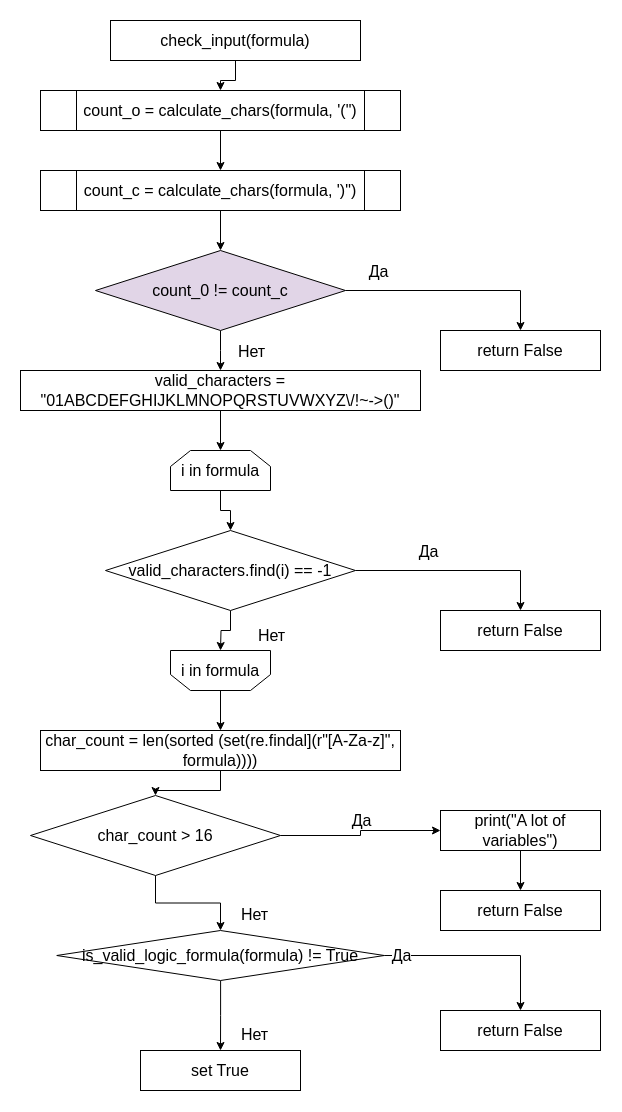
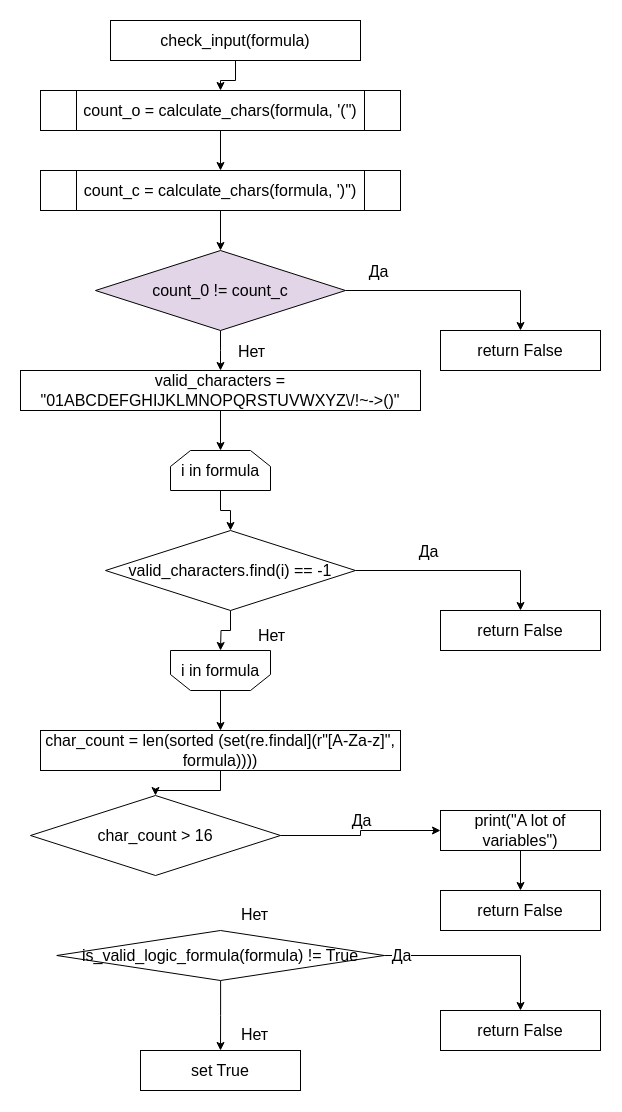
  <mxCell id="0" />
  <mxCell id="1" parent="0" />
  <mxCell id="2" style="edgeStyle=orthogonalEdgeStyle;rounded=0;orthogonalLoop=1;jettySize=auto;html=1;fontSize=16;" parent="1" source="3" target="5" edge="1"><mxGeometry relative="1" as="geometry" /></mxCell>
  <mxCell id="3" value="&lt;font style=&quot;font-size: 16px;&quot;&gt;check_input(formula)&lt;/font&gt;" style="rounded=1;whiteSpace=wrap;html=1;arcSize=0;strokeWidth=1;fontSize=16;" parent="1" vertex="1"><mxGeometry x="110" y="20" width="250" height="40" as="geometry" /></mxCell>
  <mxCell id="4" style="edgeStyle=orthogonalEdgeStyle;rounded=0;orthogonalLoop=1;jettySize=auto;html=1;fontSize=16;" parent="1" source="5" target="6" edge="1"><mxGeometry relative="1" as="geometry" /></mxCell>
  <mxCell id="5" value="count_o = calculate_chars(formula, '(&quot;)" style="shape=process;whiteSpace=wrap;html=1;backgroundOutline=1;fontSize=16;" parent="1" vertex="1"><mxGeometry x="40" y="90" width="360" height="40" as="geometry" /></mxCell>
  <mxCell id="6" value="count_c = calculate_chars(formula, ')&quot;)" style="shape=process;whiteSpace=wrap;html=1;backgroundOutline=1;fontSize=16;" parent="1" vertex="1"><mxGeometry x="40" y="170" width="360" height="40" as="geometry" /></mxCell>
  <mxCell id="7" style="edgeStyle=orthogonalEdgeStyle;rounded=0;orthogonalLoop=1;jettySize=auto;html=1;entryX=0.5;entryY=0;entryDx=0;entryDy=0;fontSize=16;" parent="1" source="11" target="12" edge="1"><mxGeometry relative="1" as="geometry"><mxPoint x="520" y="326" as="targetPoint" /><Array as="points"><mxPoint x="520" y="290" /></Array></mxGeometry></mxCell>
  <mxCell id="8" value="&lt;font style=&quot;font-size: 16px;&quot;&gt;Да&lt;/font&gt;" style="edgeLabel;html=1;align=center;verticalAlign=middle;resizable=0;points=[];fontSize=16;" parent="7" connectable="0" vertex="1"><mxGeometry x="-0.265" relative="1" as="geometry"><mxPoint x="-47" y="-20" as="offset" /></mxGeometry></mxCell>
  <mxCell id="9" style="edgeStyle=orthogonalEdgeStyle;rounded=0;orthogonalLoop=1;jettySize=auto;html=1;fontSize=16;" parent="1" source="11" edge="1"><mxGeometry relative="1" as="geometry"><mxPoint x="220" y="370" as="targetPoint" /></mxGeometry></mxCell>
  <mxCell id="10" value="&lt;font style=&quot;font-size: 16px;&quot;&gt;Нет&lt;/font&gt;" style="edgeLabel;html=1;align=center;verticalAlign=middle;resizable=0;points=[];fontSize=16;" parent="9" connectable="0" vertex="1"><mxGeometry x="-0.144" y="-1" relative="1" as="geometry"><mxPoint x="31" y="3" as="offset" /></mxGeometry></mxCell>
  <mxCell id="11" value="count_0 != count_c" style="rhombus;whiteSpace=wrap;html=1;fontSize=16;fillColor=#e1d5e7;" parent="1" vertex="1"><mxGeometry x="95" y="250" width="250" height="80" as="geometry" /></mxCell>
  <mxCell id="12" value="&lt;font style=&quot;font-size: 16px;&quot;&gt;return False&lt;/font&gt;" style="rounded=1;whiteSpace=wrap;html=1;arcSize=0;strokeWidth=1;fontSize=16;" parent="1" vertex="1"><mxGeometry x="440" y="330" width="160" height="40" as="geometry" /></mxCell>
  <mxCell id="13" style="edgeStyle=orthogonalEdgeStyle;rounded=0;orthogonalLoop=1;jettySize=auto;html=1;fontSize=16;" parent="1" source="6" edge="1"><mxGeometry relative="1" as="geometry"><mxPoint x="220" y="250" as="targetPoint" /><Array as="points"><mxPoint x="220" y="250" /></Array></mxGeometry></mxCell>
  <mxCell id="14" style="edgeStyle=orthogonalEdgeStyle;rounded=0;orthogonalLoop=1;jettySize=auto;html=1;entryX=0.5;entryY=0;entryDx=0;entryDy=0;fontSize=16;" parent="1" source="15" target="17" edge="1"><mxGeometry relative="1" as="geometry" /></mxCell>
  <mxCell id="15" value="valid_characters = &quot;01ABCDEFGHIJKLMNOPQRSTUVWXYZ\/!~-&amp;gt;()&quot;" style="rounded=0;whiteSpace=wrap;html=1;fontSize=16;" parent="1" vertex="1"><mxGeometry x="20" y="370" width="400" height="40" as="geometry" /></mxCell>
  <mxCell id="16" style="edgeStyle=orthogonalEdgeStyle;rounded=0;orthogonalLoop=1;jettySize=auto;html=1;entryX=0.5;entryY=0;entryDx=0;entryDy=0;fontSize=16;" parent="1" source="17" target="22" edge="1"><mxGeometry relative="1" as="geometry" /></mxCell>
  <mxCell id="17" value="&lt;font style=&quot;font-size: 16px;&quot;&gt;i in formula&lt;/font&gt;" style="shape=loopLimit;whiteSpace=wrap;html=1;fontFamily=Helvetica;fontSize=16;fontColor=default;labelBackgroundColor=default;" parent="1" vertex="1"><mxGeometry x="170" y="450" width="100" height="40" as="geometry" /></mxCell>
  <mxCell id="18" style="edgeStyle=orthogonalEdgeStyle;rounded=0;orthogonalLoop=1;jettySize=auto;html=1;entryX=0.5;entryY=0;entryDx=0;entryDy=0;fontSize=16;" parent="1" source="22" target="23" edge="1"><mxGeometry relative="1" as="geometry" /></mxCell>
  <mxCell id="19" value="&lt;font style=&quot;font-size: 16px;&quot;&gt;Да&lt;/font&gt;" style="edgeLabel;html=1;align=center;verticalAlign=middle;resizable=0;points=[];fontSize=16;" parent="18" connectable="0" vertex="1"><mxGeometry x="-0.527" y="-2" relative="1" as="geometry"><mxPoint x="24" y="-22" as="offset" /></mxGeometry></mxCell>
  <mxCell id="20" style="edgeStyle=orthogonalEdgeStyle;rounded=0;orthogonalLoop=1;jettySize=auto;html=1;fontSize=16;" parent="1" source="22" edge="1"><mxGeometry relative="1" as="geometry"><mxPoint x="220" y="650" as="targetPoint" /></mxGeometry></mxCell>
  <mxCell id="21" value="&lt;font style=&quot;font-size: 16px;&quot;&gt;Нет&lt;/font&gt;" style="edgeLabel;html=1;align=center;verticalAlign=middle;resizable=0;points=[];fontSize=16;" parent="20" connectable="0" vertex="1"><mxGeometry x="-0.233" y="-1" relative="1" as="geometry"><mxPoint x="41" y="5" as="offset" /></mxGeometry></mxCell>
  <mxCell id="22" value="valid_characters.find(i) == -1" style="rhombus;whiteSpace=wrap;html=1;fontSize=16;" parent="1" vertex="1"><mxGeometry x="105" y="530" width="250" height="80" as="geometry" /></mxCell>
  <mxCell id="23" value="&lt;font style=&quot;font-size: 16px;&quot;&gt;return False&lt;/font&gt;" style="rounded=1;whiteSpace=wrap;html=1;arcSize=0;strokeWidth=1;fontSize=16;" parent="1" vertex="1"><mxGeometry x="440" y="610" width="160" height="40" as="geometry" /></mxCell>
  <mxCell id="24" style="edgeStyle=orthogonalEdgeStyle;rounded=0;orthogonalLoop=1;jettySize=auto;html=1;fontSize=16;" parent="1" source="25" target="30" edge="1"><mxGeometry relative="1" as="geometry" /></mxCell>
  <mxCell id="25" value="char_count = len(sorted (set(re.findal](r&quot;[A-Za-z]&quot;, formula))))" style="rounded=0;whiteSpace=wrap;html=1;fontSize=16;" parent="1" vertex="1"><mxGeometry x="40" y="730" width="360" height="40" as="geometry" /></mxCell>
  <mxCell id="26" style="edgeStyle=orthogonalEdgeStyle;rounded=0;orthogonalLoop=1;jettySize=auto;html=1;entryX=0.5;entryY=0;entryDx=0;entryDy=0;fontSize=16;" parent="1" source="27" target="25" edge="1"><mxGeometry relative="1" as="geometry" /></mxCell>
  <mxCell id="27" value="i in formula" style="shape=loopLimit;whiteSpace=wrap;html=1;fontFamily=Helvetica;fontSize=16;fontColor=default;labelBackgroundColor=default;direction=west;" parent="1" vertex="1"><mxGeometry x="170" y="650" width="100" height="40" as="geometry" /></mxCell>
  <mxCell id="28" style="edgeStyle=orthogonalEdgeStyle;rounded=0;orthogonalLoop=1;jettySize=auto;html=1;exitX=1;exitY=0.5;exitDx=0;exitDy=0;entryX=0;entryY=0.5;entryDx=0;entryDy=0;fontSize=16;" parent="1" source="30" target="42" edge="1"><mxGeometry relative="1" as="geometry"><mxPoint x="440" y="810" as="targetPoint" /></mxGeometry></mxCell>
- <mxCell id="29" style="edgeStyle=orthogonalEdgeStyle;rounded=0;orthogonalLoop=1;jettySize=auto;html=1;entryX=0.5;entryY=0;entryDx=0;entryDy=0;fontSize=16;" parent="1" source="30" target="33" edge="1"><mxGeometry relative="1" as="geometry" /></mxCell>
  <mxCell id="30" value="char_count &amp;gt; 16" style="rhombus;whiteSpace=wrap;html=1;fontSize=16;" parent="1" vertex="1"><mxGeometry x="30" y="795" width="250" height="80" as="geometry" /></mxCell>
  <mxCell id="31" style="edgeStyle=orthogonalEdgeStyle;rounded=0;orthogonalLoop=1;jettySize=auto;html=1;exitX=1;exitY=0.5;exitDx=0;exitDy=0;entryX=0.5;entryY=0;entryDx=0;entryDy=0;fontSize=16;" parent="1" source="33" target="35" edge="1"><mxGeometry relative="1" as="geometry" /></mxCell>
  <mxCell id="32" style="edgeStyle=orthogonalEdgeStyle;rounded=0;orthogonalLoop=1;jettySize=auto;html=1;fontSize=16;" parent="1" source="33" edge="1"><mxGeometry relative="1" as="geometry"><mxPoint x="220" y="1050" as="targetPoint" /></mxGeometry></mxCell>
  <mxCell id="33" value="is_valid_logic_formula(formula) != True" style="rhombus;whiteSpace=wrap;html=1;fontSize=16;" parent="1" vertex="1"><mxGeometry x="56.25" y="930" width="327.5" height="50" as="geometry" /></mxCell>
  <mxCell id="34" value="&lt;font style=&quot;font-size: 16px;&quot;&gt;return False&lt;/font&gt;" style="rounded=1;whiteSpace=wrap;html=1;arcSize=0;strokeWidth=1;fontSize=16;" parent="1" vertex="1"><mxGeometry x="440" y="890" width="160" height="40" as="geometry" /></mxCell>
  <mxCell id="35" value="&lt;font style=&quot;font-size: 16px;&quot;&gt;return False&lt;/font&gt;" style="rounded=1;whiteSpace=wrap;html=1;arcSize=0;strokeWidth=1;fontSize=16;" parent="1" vertex="1"><mxGeometry x="440" y="1010" width="160" height="40" as="geometry" /></mxCell>
  <mxCell id="36" value="&lt;font style=&quot;font-size: 16px;&quot;&gt;Да&lt;/font&gt;" style="edgeLabel;html=1;align=center;verticalAlign=middle;resizable=0;points=[];fontSize=16;" parent="1" connectable="0" vertex="1"><mxGeometry x="389.999" y="555" as="geometry"><mxPoint x="-29" y="264" as="offset" /></mxGeometry></mxCell>
  <mxCell id="37" value="&lt;font style=&quot;font-size: 16px;&quot;&gt;Да&lt;/font&gt;" style="edgeLabel;html=1;align=center;verticalAlign=middle;resizable=0;points=[];fontSize=16;" parent="1" connectable="0" vertex="1"><mxGeometry x="429.909" y="690" as="geometry"><mxPoint x="-29" y="264" as="offset" /></mxGeometry></mxCell>
  <mxCell id="38" value="&lt;font style=&quot;font-size: 16px;&quot;&gt;Нет&lt;/font&gt;" style="edgeLabel;html=1;align=center;verticalAlign=middle;resizable=0;points=[];fontSize=16;" parent="1" connectable="0" vertex="1"><mxGeometry x="290" y="890.005" as="geometry"><mxPoint x="-37" y="143" as="offset" /></mxGeometry></mxCell>
  <mxCell id="39" value="&lt;font style=&quot;font-size: 16px;&quot;&gt;Нет&lt;/font&gt;" style="edgeLabel;html=1;align=center;verticalAlign=middle;resizable=0;points=[];fontSize=16;" parent="1" connectable="0" vertex="1"><mxGeometry x="290" y="770.005" as="geometry"><mxPoint x="-37" y="143" as="offset" /></mxGeometry></mxCell>
  <mxCell id="40" value="&lt;font style=&quot;font-size: 16px;&quot;&gt;set True&lt;/font&gt;" style="rounded=1;whiteSpace=wrap;html=1;arcSize=0;strokeWidth=1;fontSize=16;" parent="1" vertex="1"><mxGeometry x="140" y="1050" width="160" height="40" as="geometry" /></mxCell>
  <mxCell id="41" style="edgeStyle=orthogonalEdgeStyle;rounded=0;orthogonalLoop=1;jettySize=auto;html=1;entryX=0.5;entryY=0;entryDx=0;entryDy=0;fontSize=16;" parent="1" source="42" target="34" edge="1"><mxGeometry relative="1" as="geometry" /></mxCell>
  <mxCell id="42" value="print(&quot;A lot of variables&quot;)" style="rounded=0;whiteSpace=wrap;html=1;fontSize=16;" parent="1" vertex="1"><mxGeometry x="440" y="810" width="160" height="40" as="geometry" /></mxCell>
